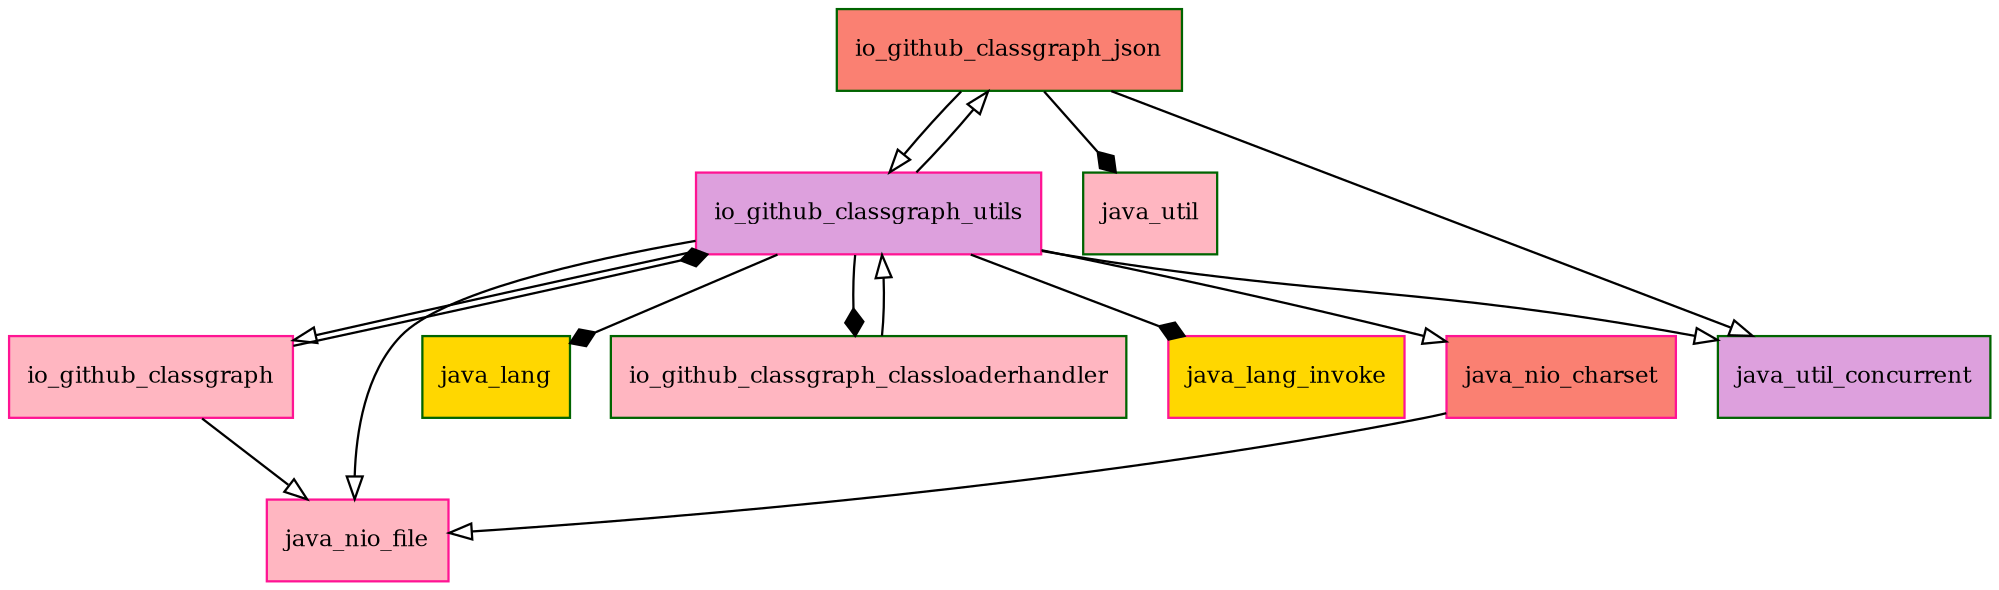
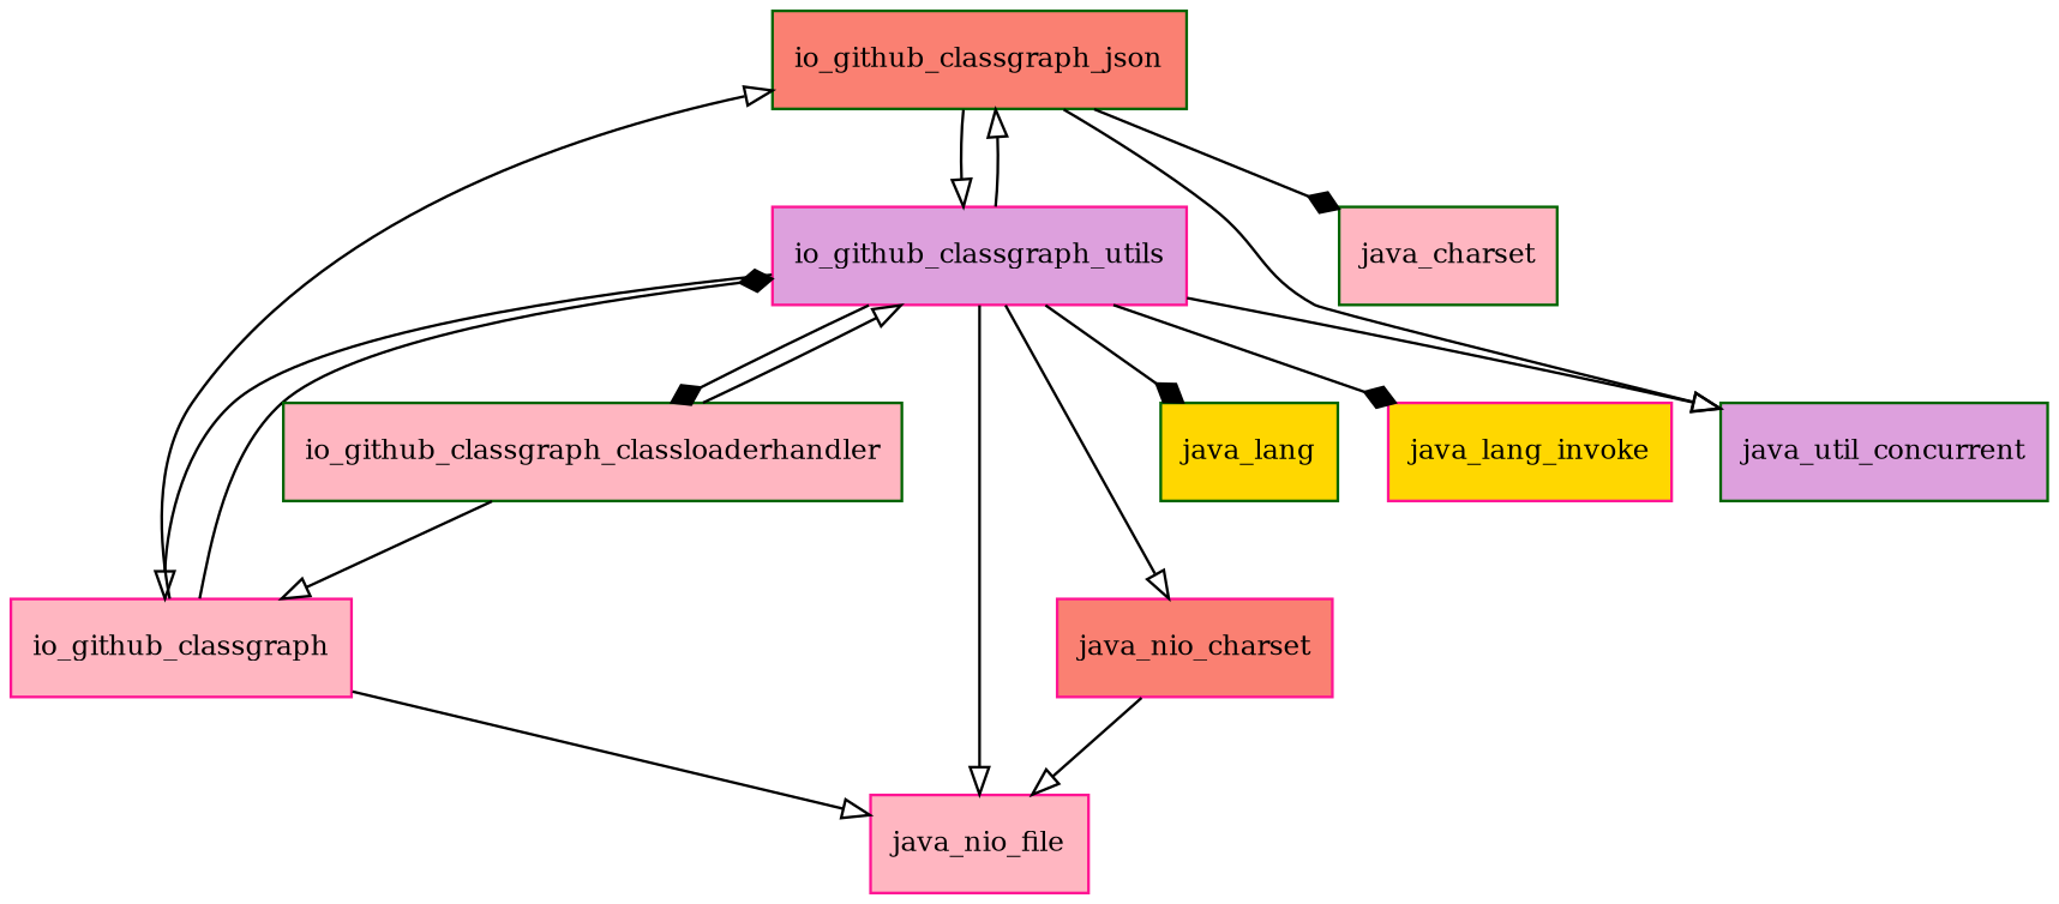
  digraph {
    node [color=darkgreen fillcolor=lightpink fontsize=10.0 shape=box style=filled]
    edge [arrowhead=onormal]
    io_github_classgraph_json [fillcolor=salmon]
    io_github_classgraph [color=deeppink]
    io_github_classgraph_utils [color=deeppink fillcolor=plum]
    java_nio_file [color=deeppink]
-   java_util
+   java_util [label=java_charset]
    java_util_concurrent [fillcolor=plum]
    java_lang [fillcolor=gold]
    io_github_classgraph_classloaderhandler
    java_lang_invoke [color=deeppink fillcolor=gold]
    java_nio_charset [color=deeppink fillcolor=salmon]
    io_github_classgraph_json -> io_github_classgraph_utils
    io_github_classgraph_json -> java_util [arrowhead=diamond]
    io_github_classgraph_json -> java_util_concurrent
+   io_github_classgraph -> io_github_classgraph_json
    io_github_classgraph -> io_github_classgraph_utils [arrowhead=diamond]
    io_github_classgraph -> java_nio_file
    io_github_classgraph_utils -> io_github_classgraph_json
    io_github_classgraph_utils -> io_github_classgraph
    io_github_classgraph_utils -> java_nio_file
    io_github_classgraph_utils -> java_util_concurrent
    io_github_classgraph_utils -> java_lang [arrowhead=diamond]
    io_github_classgraph_utils -> io_github_classgraph_classloaderhandler [arrowhead=diamond]
    io_github_classgraph_utils -> java_lang_invoke [arrowhead=diamond]
    io_github_classgraph_utils -> java_nio_charset
+   io_github_classgraph_classloaderhandler -> io_github_classgraph
    io_github_classgraph_classloaderhandler -> io_github_classgraph_utils
    java_nio_charset -> java_nio_file
  }
